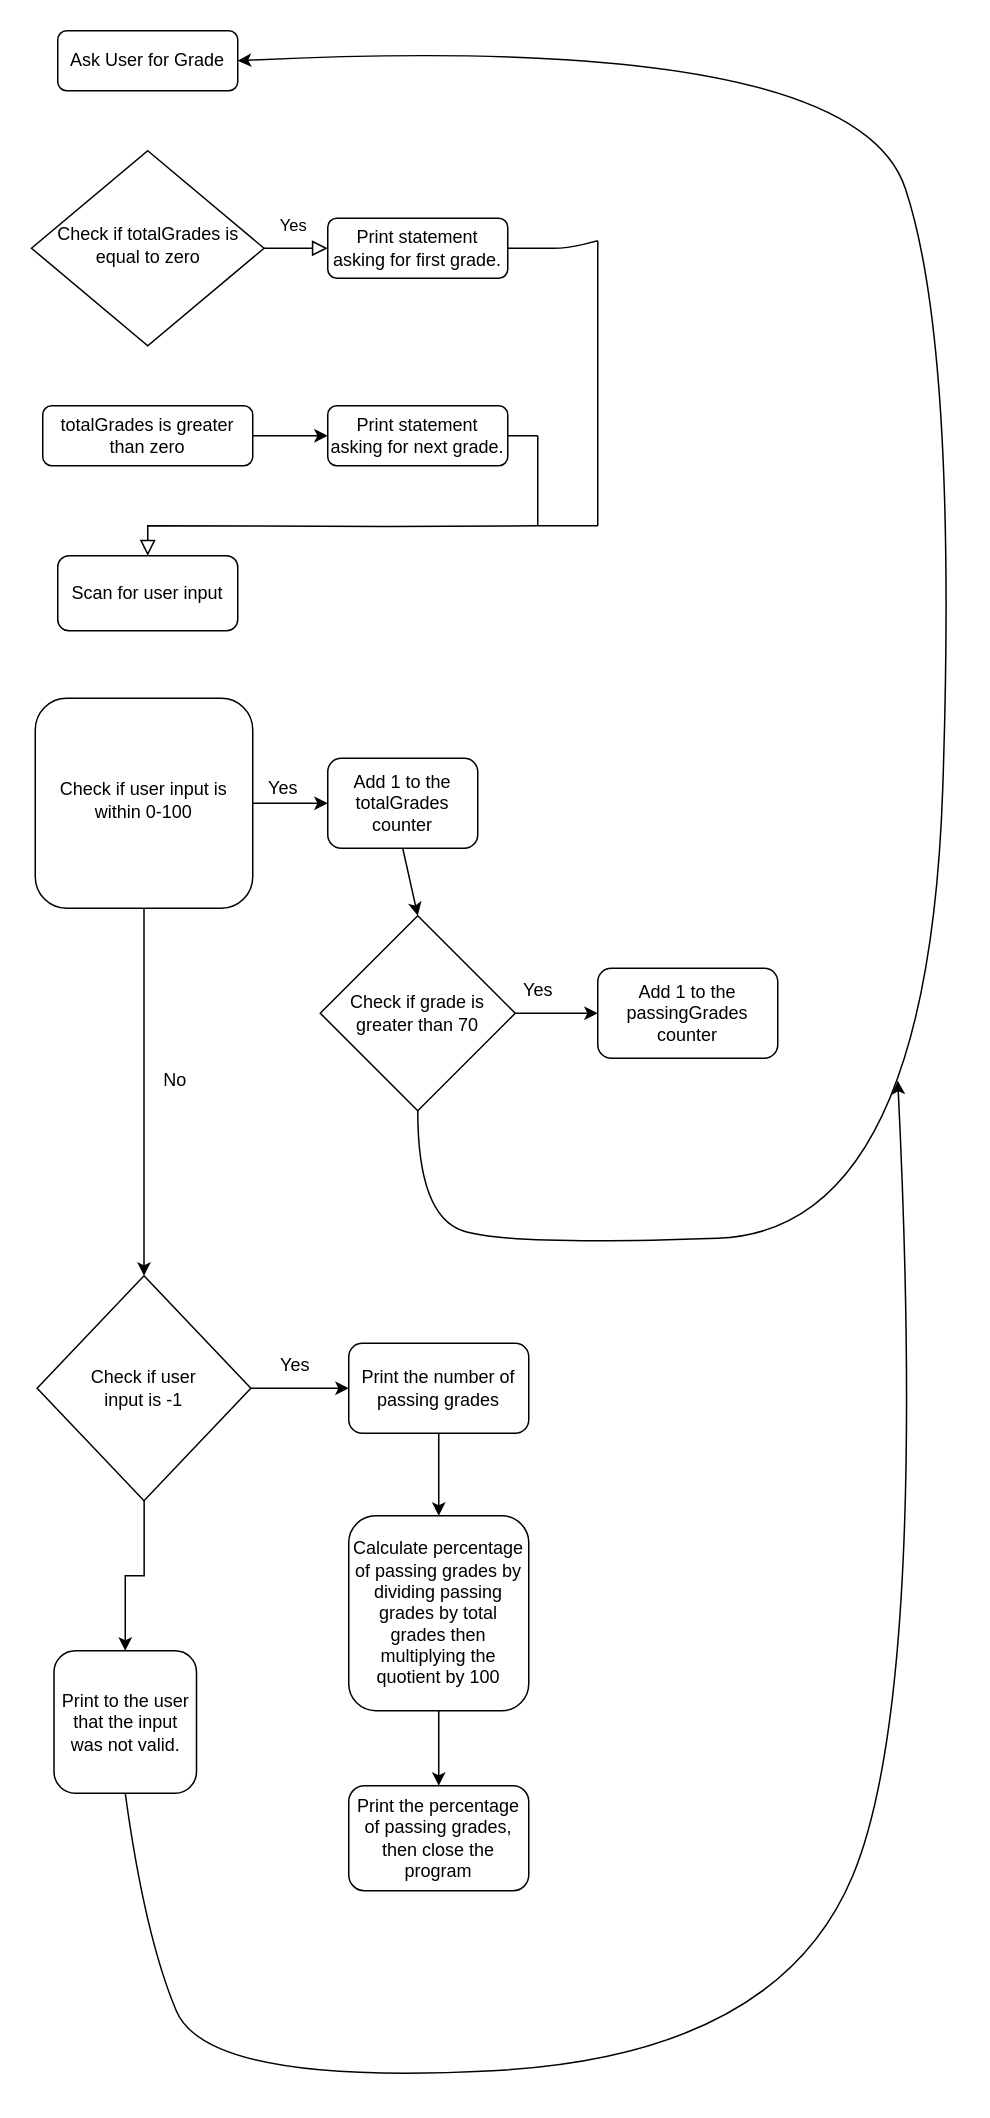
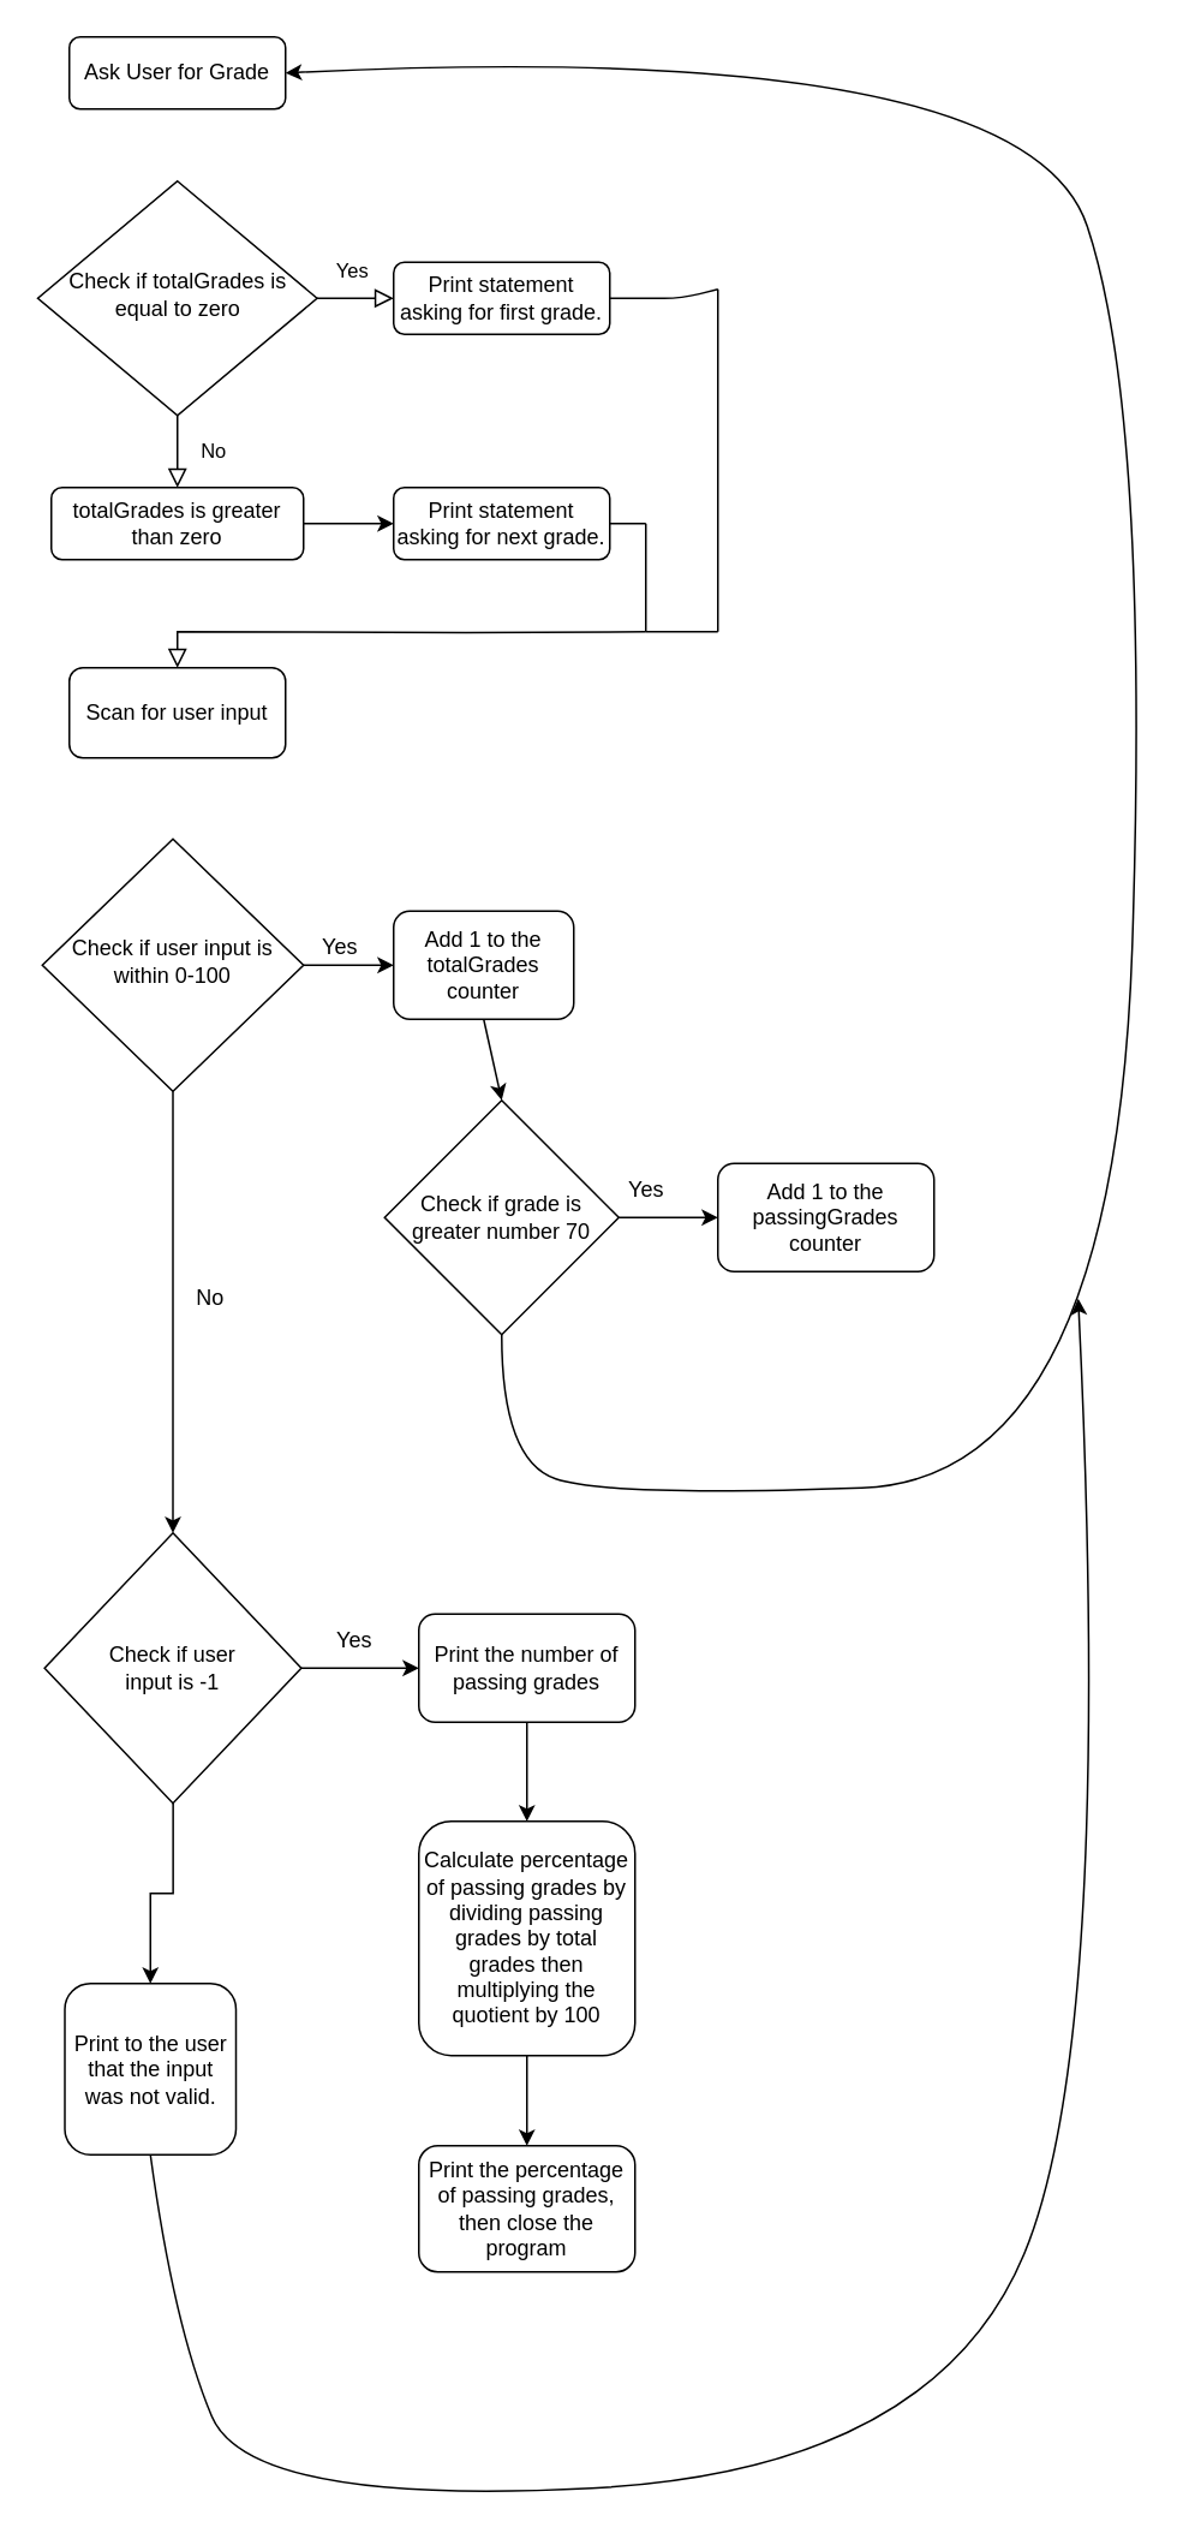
  <mxCell id="0" />
  <mxCell id="1" parent="0" />
  <mxCell id="2" value="Ask User for Grade" style="rounded=1;whiteSpace=wrap;html=1;fontSize=12;glass=0;strokeWidth=1;shadow=0;" parent="1" vertex="1"><mxGeometry x="38" y="20" width="120" height="40" as="geometry" /></mxCell>
+ <mxCell id="3" value="No" style="rounded=0;html=1;jettySize=auto;orthogonalLoop=1;fontSize=11;endArrow=block;endFill=0;endSize=8;strokeWidth=1;shadow=0;labelBackgroundColor=none;edgeStyle=orthogonalEdgeStyle;entryX=0.5;entryY=0;entryDx=0;entryDy=0;" parent="1" source="5" target="10" edge="1"><mxGeometry y="20" relative="1" as="geometry"><mxPoint as="offset" /><mxPoint x="98" y="250" as="targetPoint" /></mxGeometry></mxCell>
  <mxCell id="4" value="Yes" style="edgeStyle=orthogonalEdgeStyle;rounded=0;html=1;jettySize=auto;orthogonalLoop=1;fontSize=11;endArrow=block;endFill=0;endSize=8;strokeWidth=1;shadow=0;labelBackgroundColor=none;" parent="1" source="5" target="6" edge="1"><mxGeometry x="-0.091" y="15" relative="1" as="geometry"><mxPoint as="offset" /></mxGeometry></mxCell>
  <mxCell id="5" value="Check if totalGrades is equal to zero" style="rhombus;whiteSpace=wrap;html=1;shadow=0;fontFamily=Helvetica;fontSize=12;align=center;strokeWidth=1;spacing=6;spacingTop=-4;" parent="1" vertex="1"><mxGeometry x="20.5" y="100" width="155" height="130" as="geometry" /></mxCell>
  <mxCell id="6" value="Print statement asking for first grade." style="rounded=1;whiteSpace=wrap;html=1;fontSize=12;glass=0;strokeWidth=1;shadow=0;" parent="1" vertex="1"><mxGeometry x="218" y="145" width="120" height="40" as="geometry" /></mxCell>
  <mxCell id="7" value="" style="rounded=0;html=1;jettySize=auto;orthogonalLoop=1;fontSize=11;endArrow=block;endFill=0;endSize=8;strokeWidth=1;shadow=0;labelBackgroundColor=none;edgeStyle=orthogonalEdgeStyle;" parent="1" target="8" edge="1"><mxGeometry x="-0.071" y="50" relative="1" as="geometry"><mxPoint as="offset" /><mxPoint x="358" y="350" as="sourcePoint" /></mxGeometry></mxCell>
  <mxCell id="8" value="Scan for user input" style="rounded=1;whiteSpace=wrap;html=1;fontSize=12;glass=0;strokeWidth=1;shadow=0;" parent="1" vertex="1"><mxGeometry x="38" y="370" width="120" height="50" as="geometry" /></mxCell>
  <mxCell id="9" style="edgeStyle=orthogonalEdgeStyle;rounded=0;orthogonalLoop=1;jettySize=auto;html=1;entryX=0;entryY=0.5;entryDx=0;entryDy=0;" edge="1" parent="1" source="10" target="34"><mxGeometry relative="1" as="geometry" /></mxCell>
  <mxCell id="10" value="totalGrades is greater than zero" style="rounded=1;whiteSpace=wrap;html=1;fontSize=12;glass=0;strokeWidth=1;shadow=0;" vertex="1" parent="1"><mxGeometry x="28" y="270" width="140" height="40" as="geometry" /></mxCell>
  <mxCell id="11" style="edgeStyle=orthogonalEdgeStyle;rounded=0;orthogonalLoop=1;jettySize=auto;html=1;entryX=0.5;entryY=0;entryDx=0;entryDy=0;" edge="1" parent="1" source="12" target="23"><mxGeometry relative="1" as="geometry" /></mxCell>
- <mxCell id="12" value="Check if user input is within 0-100" style="whiteSpace=wrap;html=1;shadow=0;fontFamily=Helvetica;fontSize=12;align=center;strokeWidth=1;spacing=6;spacingTop=-4;rounded=1;" vertex="1" parent="1"><mxGeometry x="23" y="465" width="145" height="140" as="geometry" /></mxCell>
+ <mxCell id="12" value="Check if user input is within 0-100" style="rhombus;whiteSpace=wrap;html=1;shadow=0;fontFamily=Helvetica;fontSize=12;align=center;strokeWidth=1;spacing=6;spacingTop=-4;" vertex="1" parent="1"><mxGeometry x="23" y="465" width="145" height="140" as="geometry" /></mxCell>
  <mxCell id="13" value="" style="endArrow=classic;html=1;exitX=1;exitY=0.5;exitDx=0;exitDy=0;entryX=0;entryY=0.5;entryDx=0;entryDy=0;" edge="1" parent="1" source="12" target="15"><mxGeometry width="50" height="50" relative="1" as="geometry"><mxPoint x="238" y="530" as="sourcePoint" /><mxPoint x="218" y="535" as="targetPoint" /></mxGeometry></mxCell>
  <mxCell id="14" value="Yes" style="text;html=1;align=center;verticalAlign=middle;resizable=0;points=[];autosize=1;" vertex="1" parent="1"><mxGeometry x="168" y="515" width="40" height="20" as="geometry" /></mxCell>
  <mxCell id="15" value="Add 1 to the totalGrades counter" style="rounded=1;whiteSpace=wrap;html=1;" vertex="1" parent="1"><mxGeometry x="218" y="505" width="100" height="60" as="geometry" /></mxCell>
- <mxCell id="16" value="Check if grade is greater than 70" style="rhombus;whiteSpace=wrap;html=1;" vertex="1" parent="1"><mxGeometry x="213" y="610" width="130" height="130" as="geometry" /></mxCell>
+ <mxCell id="16" value="Check if grade is greater number 70" style="rhombus;whiteSpace=wrap;html=1;" vertex="1" parent="1"><mxGeometry x="213" y="610" width="130" height="130" as="geometry" /></mxCell>
  <mxCell id="17" value="" style="endArrow=classic;html=1;exitX=0.5;exitY=1;exitDx=0;exitDy=0;entryX=0.5;entryY=0;entryDx=0;entryDy=0;" edge="1" parent="1" source="15" target="16"><mxGeometry width="50" height="50" relative="1" as="geometry"><mxPoint x="238" y="500" as="sourcePoint" /><mxPoint x="288" y="450" as="targetPoint" /></mxGeometry></mxCell>
  <mxCell id="18" value="" style="endArrow=classic;html=1;exitX=1;exitY=0.5;exitDx=0;exitDy=0;entryX=0;entryY=0.5;entryDx=0;entryDy=0;" edge="1" parent="1" source="16" target="20"><mxGeometry width="50" height="50" relative="1" as="geometry"><mxPoint x="238" y="640" as="sourcePoint" /><mxPoint x="388" y="675" as="targetPoint" /></mxGeometry></mxCell>
  <mxCell id="19" value="Yes" style="text;html=1;align=center;verticalAlign=middle;resizable=0;points=[];autosize=1;" vertex="1" parent="1"><mxGeometry x="338" y="650" width="40" height="20" as="geometry" /></mxCell>
  <mxCell id="20" value="Add 1 to the passingGrades counter" style="rounded=1;whiteSpace=wrap;html=1;" vertex="1" parent="1"><mxGeometry x="398" y="645" width="120" height="60" as="geometry" /></mxCell>
  <mxCell id="21" value="" style="curved=1;endArrow=classic;html=1;exitX=0.5;exitY=1;exitDx=0;exitDy=0;entryX=1;entryY=0.5;entryDx=0;entryDy=0;" edge="1" parent="1" source="16" target="2"><mxGeometry width="50" height="50" relative="1" as="geometry"><mxPoint x="258" y="530" as="sourcePoint" /><mxPoint x="-2" y="260" as="targetPoint" /><Array as="points"><mxPoint x="278" y="810" /><mxPoint x="338" y="830" /><mxPoint x="618" y="820" /><mxPoint x="638" y="230" /><mxPoint x="568" y="20" /></Array></mxGeometry></mxCell>
  <mxCell id="22" style="edgeStyle=orthogonalEdgeStyle;rounded=0;orthogonalLoop=1;jettySize=auto;html=1;entryX=0.5;entryY=0;entryDx=0;entryDy=0;" edge="1" parent="1" source="23" target="32"><mxGeometry relative="1" as="geometry" /></mxCell>
  <mxCell id="23" value="Check if user&lt;br&gt;input is -1" style="rhombus;whiteSpace=wrap;html=1;" vertex="1" parent="1"><mxGeometry x="24.25" y="850" width="142.5" height="150" as="geometry" /></mxCell>
  <mxCell id="24" value="No" style="text;html=1;align=center;verticalAlign=middle;resizable=0;points=[];autosize=1;" vertex="1" parent="1"><mxGeometry x="100.5" y="710" width="30" height="20" as="geometry" /></mxCell>
  <mxCell id="25" value="" style="endArrow=classic;html=1;exitX=1;exitY=0.5;exitDx=0;exitDy=0;entryX=0;entryY=0.5;entryDx=0;entryDy=0;" edge="1" parent="1" source="23" target="28"><mxGeometry width="50" height="50" relative="1" as="geometry"><mxPoint x="138" y="880" as="sourcePoint" /><mxPoint x="238" y="925" as="targetPoint" /></mxGeometry></mxCell>
  <mxCell id="26" value="Yes" style="text;html=1;align=center;verticalAlign=middle;resizable=0;points=[];autosize=1;" vertex="1" parent="1"><mxGeometry x="175.5" y="900" width="40" height="20" as="geometry" /></mxCell>
  <mxCell id="27" style="edgeStyle=orthogonalEdgeStyle;rounded=0;orthogonalLoop=1;jettySize=auto;html=1;" edge="1" parent="1" source="28"><mxGeometry relative="1" as="geometry"><mxPoint x="292" y="1010" as="targetPoint" /></mxGeometry></mxCell>
  <mxCell id="28" value="Print the number of passing grades" style="rounded=1;whiteSpace=wrap;html=1;" vertex="1" parent="1"><mxGeometry x="232" y="895" width="120" height="60" as="geometry" /></mxCell>
  <mxCell id="29" style="edgeStyle=orthogonalEdgeStyle;rounded=0;orthogonalLoop=1;jettySize=auto;html=1;entryX=0.5;entryY=0;entryDx=0;entryDy=0;" edge="1" parent="1" source="30" target="31"><mxGeometry relative="1" as="geometry"><mxPoint x="292" y="1200" as="targetPoint" /></mxGeometry></mxCell>
  <mxCell id="30" value="Calculate percentage&lt;br&gt;of passing grades by&lt;br&gt;dividing passing grades by total grades then multiplying the quotient by 100" style="rounded=1;whiteSpace=wrap;html=1;" vertex="1" parent="1"><mxGeometry x="232" y="1010" width="120" height="130" as="geometry" /></mxCell>
  <mxCell id="31" value="Print the percentage of passing grades, then close the program" style="rounded=1;whiteSpace=wrap;html=1;" vertex="1" parent="1"><mxGeometry x="232" y="1190" width="120" height="70" as="geometry" /></mxCell>
  <mxCell id="32" value="Print to the user that the input was not valid." style="rounded=1;whiteSpace=wrap;html=1;" vertex="1" parent="1"><mxGeometry x="35.5" y="1100" width="95" height="95" as="geometry" /></mxCell>
  <mxCell id="33" value="" style="curved=1;endArrow=classic;html=1;exitX=0.5;exitY=1;exitDx=0;exitDy=0;" edge="1" parent="1" source="32"><mxGeometry width="50" height="50" relative="1" as="geometry"><mxPoint x="168" y="1100" as="sourcePoint" /><mxPoint x="598" y="720" as="targetPoint" /><Array as="points"><mxPoint x="96" y="1290" /><mxPoint x="138" y="1390" /><mxPoint x="518" y="1370" /><mxPoint x="618" y="1130" /></Array></mxGeometry></mxCell>
  <mxCell id="34" value="Print statement asking for next grade." style="rounded=1;whiteSpace=wrap;html=1;fontSize=12;glass=0;strokeWidth=1;shadow=0;" vertex="1" parent="1"><mxGeometry x="218" y="270" width="120" height="40" as="geometry" /></mxCell>
  <mxCell id="35" value="" style="endArrow=none;html=1;" edge="1" parent="1"><mxGeometry width="50" height="50" relative="1" as="geometry"><mxPoint x="358" y="350" as="sourcePoint" /><mxPoint x="358" y="290" as="targetPoint" /></mxGeometry></mxCell>
  <mxCell id="36" value="" style="endArrow=none;html=1;exitX=1;exitY=0.5;exitDx=0;exitDy=0;" edge="1" parent="1" source="34"><mxGeometry width="50" height="50" relative="1" as="geometry"><mxPoint x="168" y="430" as="sourcePoint" /><mxPoint x="358" y="290" as="targetPoint" /></mxGeometry></mxCell>
  <mxCell id="37" value="" style="endArrow=none;html=1;entryX=1;entryY=0.5;entryDx=0;entryDy=0;" edge="1" parent="1" target="6"><mxGeometry width="50" height="50" relative="1" as="geometry"><mxPoint x="398" y="160" as="sourcePoint" /><mxPoint x="178" y="330" as="targetPoint" /><Array as="points"><mxPoint x="378" y="165" /></Array></mxGeometry></mxCell>
  <mxCell id="38" value="" style="endArrow=none;html=1;" edge="1" parent="1"><mxGeometry width="50" height="50" relative="1" as="geometry"><mxPoint x="398" y="350" as="sourcePoint" /><mxPoint x="398" y="160" as="targetPoint" /></mxGeometry></mxCell>
  <mxCell id="39" value="" style="endArrow=none;html=1;" edge="1" parent="1"><mxGeometry width="50" height="50" relative="1" as="geometry"><mxPoint x="358" y="350" as="sourcePoint" /><mxPoint x="398" y="350" as="targetPoint" /></mxGeometry></mxCell>
